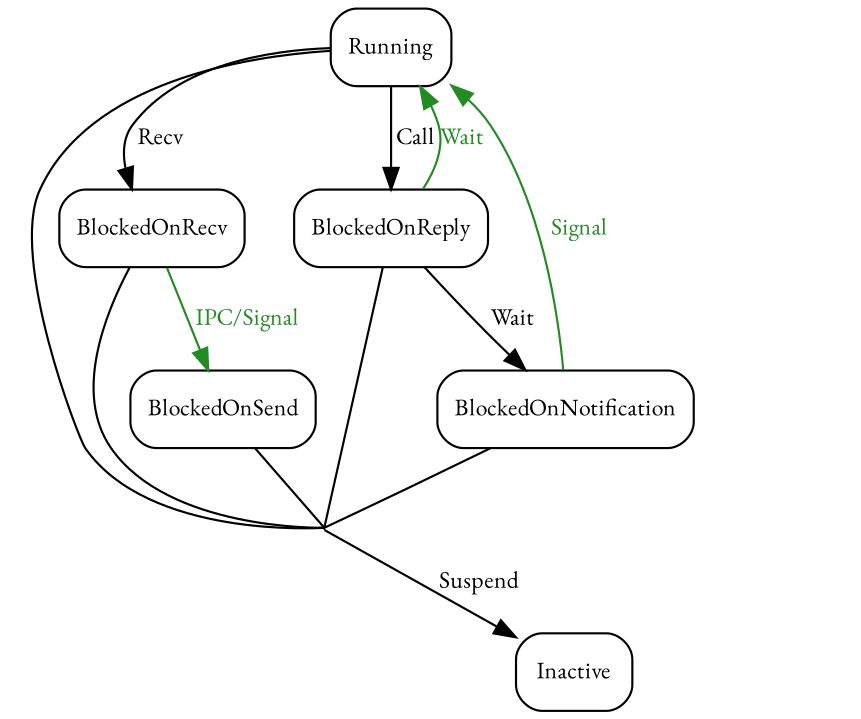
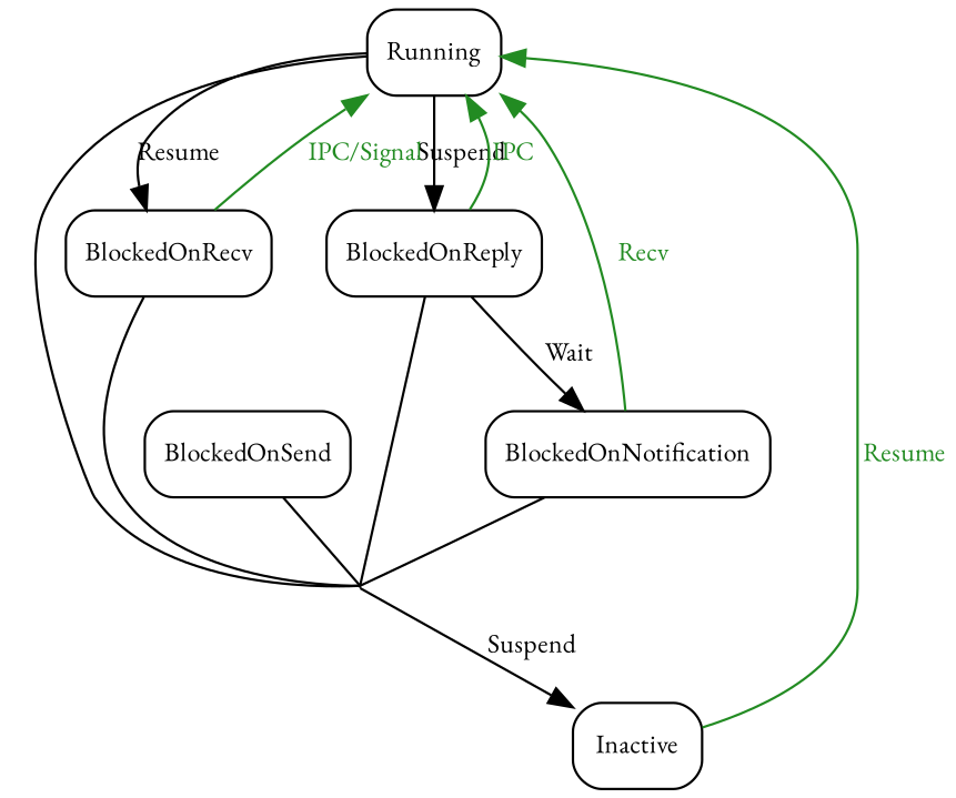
  digraph {
    fontname="EB Garamond"
    node [fontname="EB Garamond" fontsize=11 shape=box style=rounded]
    edge [fontname="EB Garamond" fontsize=11]
    Running
    BlockedOnRecv
    BlockedOnReply
    Invisible [height=0 shape=point]
    BlockedOnSend
    BlockedOnNotification
    Inactive
-   Running -> BlockedOnRecv [label=" Recv"]
-   Running -> BlockedOnReply [label=" Call"]
+   Running -> BlockedOnRecv [label=" Resume"]
+   Running -> BlockedOnReply [label=" Suspend"]
    Running -> Invisible [dir=none]
-   BlockedOnRecv -> BlockedOnSend [color=forestgreen fontcolor=forestgreen label=" IPC/Signal"]
+   BlockedOnRecv -> Running [color=forestgreen fontcolor=forestgreen label=" IPC/Signal"]
    BlockedOnRecv -> Invisible [dir=none]
-   BlockedOnReply -> Running [color=forestgreen fontcolor=forestgreen label=" Wait"]
+   BlockedOnReply -> Running [color=forestgreen fontcolor=forestgreen label=" IPC"]
    BlockedOnReply -> Invisible [dir=none]
    BlockedOnReply -> BlockedOnNotification [label=" Wait"]
    Invisible -> Inactive [label=" Suspend"]
    BlockedOnSend -> Invisible [dir=none]
-   BlockedOnNotification -> Running [color=forestgreen fontcolor=forestgreen label=" Signal"]
+   BlockedOnNotification -> Running [color=forestgreen fontcolor=forestgreen label=" Recv"]
    BlockedOnNotification -> Invisible [dir=none]
+   Inactive -> Running [color=forestgreen fontcolor=forestgreen label=" Resume"]
  }
